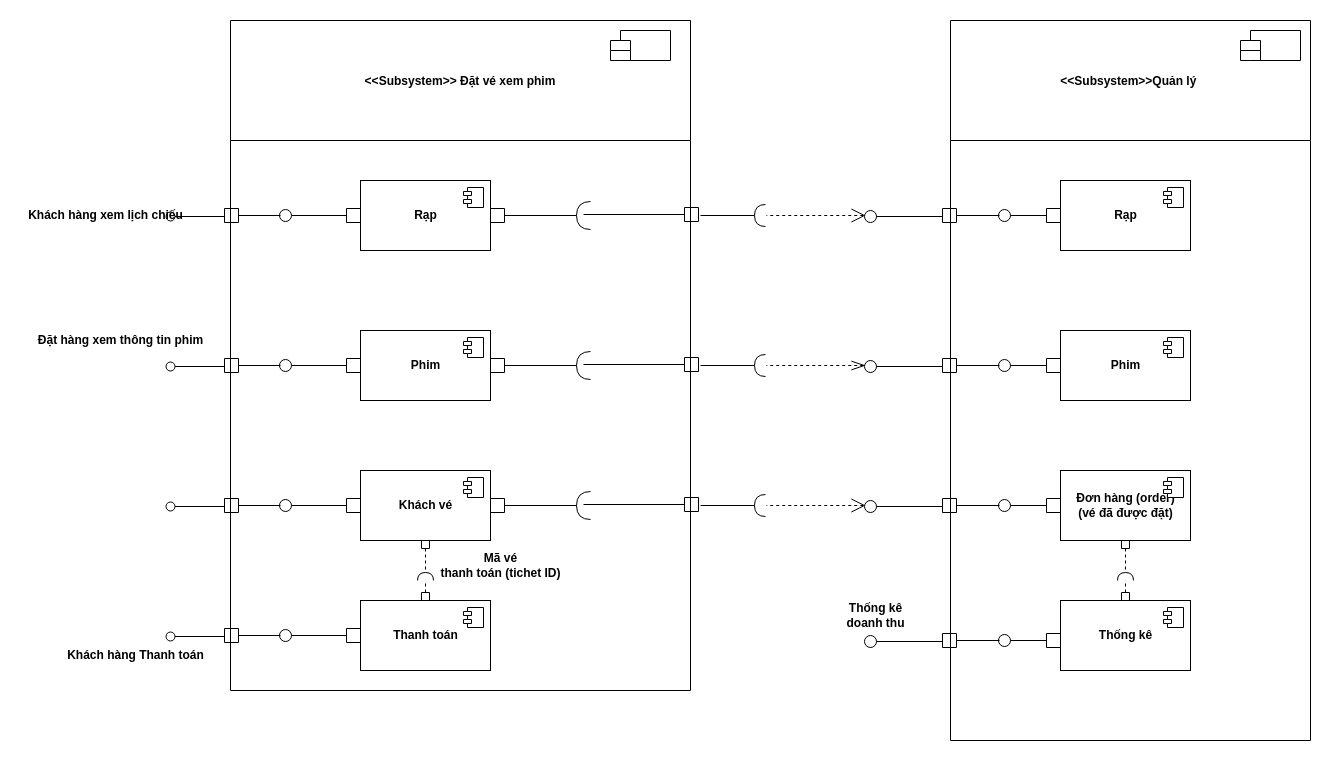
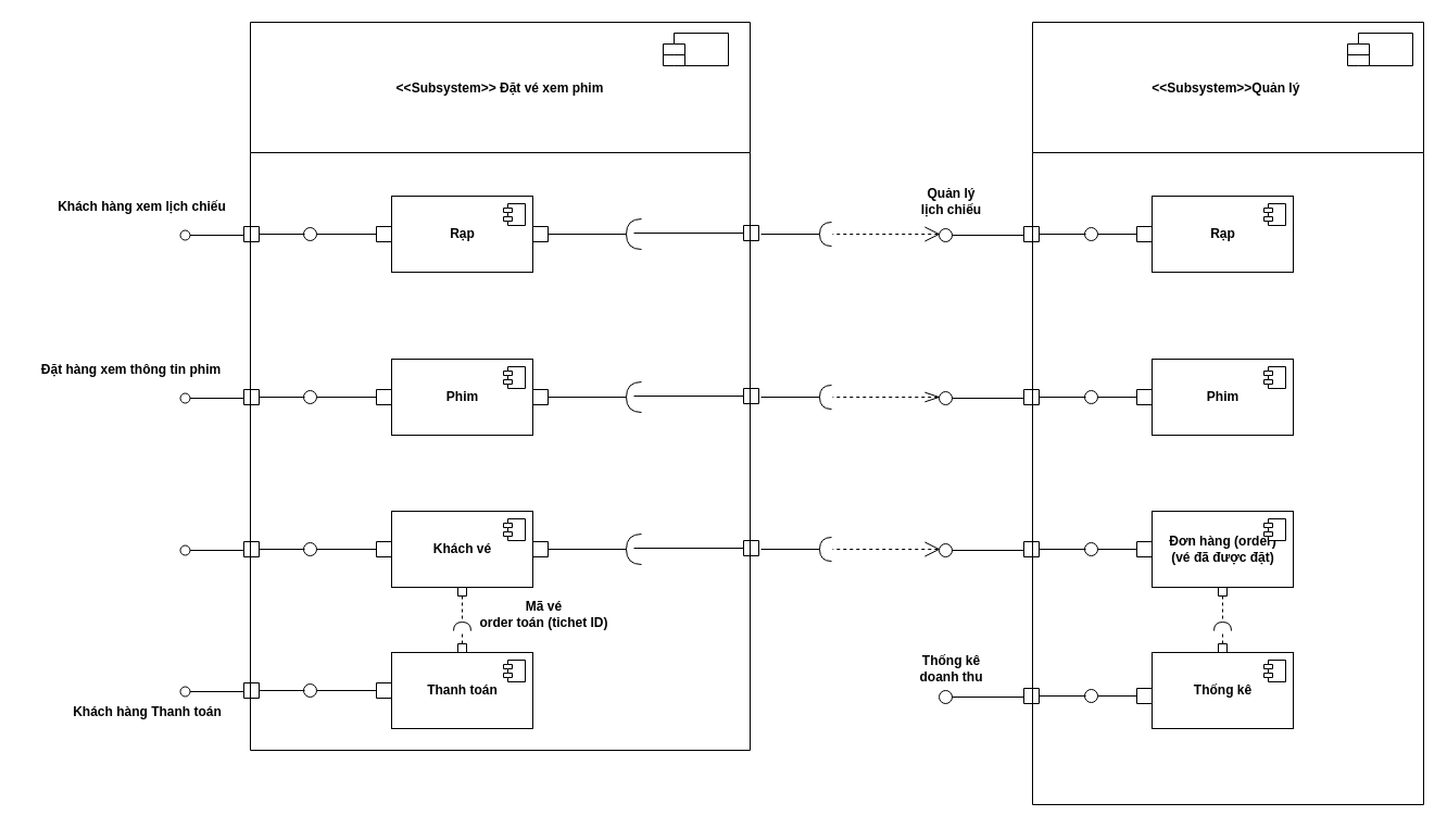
  <mxCell id="0" />
  <mxCell id="1" parent="0" />
  <mxCell id="2" value="&lt;&lt;Subsystem&gt;&gt; Đặt vé xem phim" style="swimlane;startSize=120;fillColor=none;" vertex="1" parent="1"><mxGeometry x="230" y="20" width="460" height="670" as="geometry" /></mxCell>
  <mxCell id="3" value="" style="endArrow=none;html=1;strokeWidth=1;orthogonalLoop=0;noJump=0;snapToPoint=1;endFill=0;startArrow=box;startFill=0;endSize=12;startSize=12;jumpSize=8;sketch=0;" edge="1" parent="2"><mxGeometry width="50" height="50" relative="1" as="geometry"><mxPoint x="-6" y="195" as="sourcePoint" /><mxPoint x="50" y="195" as="targetPoint" /></mxGeometry></mxCell>
  <mxCell id="4" value="" style="shape=module;align=left;spacingLeft=20;align=center;verticalAlign=top;" vertex="1" parent="2"><mxGeometry x="380" y="10" width="60" height="30" as="geometry" /></mxCell>
  <mxCell id="5" value="&lt;b&gt;Rạp&lt;/b&gt;" style="html=1;dropTarget=0;fillColor=none;" vertex="1" parent="2"><mxGeometry x="130" y="160" width="130" height="70" as="geometry" /></mxCell>
  <mxCell id="6" value="" style="shape=module;jettyWidth=8;jettyHeight=4;" vertex="1" parent="5"><mxGeometry x="1" width="20" height="20" relative="1" as="geometry"><mxPoint x="-27" y="7" as="offset" /></mxGeometry></mxCell>
  <mxCell id="7" value="" style="endArrow=oval;html=1;strokeWidth=1;orthogonalLoop=0;noJump=0;snapToPoint=1;endFill=0;startArrow=box;startFill=0;endSize=12;startSize=12;exitX=0;exitY=0.5;exitDx=0;exitDy=0;jumpSize=8;sketch=0;entryX=0;entryY=0.5;entryDx=0;entryDy=0;" edge="1" parent="2" source="5"><mxGeometry width="50" height="50" relative="1" as="geometry"><mxPoint x="90" y="230" as="sourcePoint" /><mxPoint x="55" y="195" as="targetPoint" /></mxGeometry></mxCell>
  <mxCell id="8" value="" style="endArrow=none;html=1;strokeWidth=1;orthogonalLoop=0;noJump=0;snapToPoint=1;endFill=0;startArrow=box;startFill=0;endSize=12;startSize=12;jumpSize=8;sketch=0;" edge="1" parent="2"><mxGeometry width="50" height="50" relative="1" as="geometry"><mxPoint x="468" y="194" as="sourcePoint" /><mxPoint x="353" y="194" as="targetPoint" /></mxGeometry></mxCell>
  <mxCell id="9" value="" style="endArrow=none;html=1;strokeWidth=1;orthogonalLoop=0;noJump=0;snapToPoint=1;endFill=0;startArrow=box;startFill=0;endSize=12;startSize=12;jumpSize=8;sketch=0;" edge="1" parent="2"><mxGeometry width="50" height="50" relative="1" as="geometry"><mxPoint x="-6" y="485" as="sourcePoint" /><mxPoint x="50" y="485" as="targetPoint" /></mxGeometry></mxCell>
  <mxCell id="10" value="&lt;b&gt;Khách vé&lt;/b&gt;" style="html=1;dropTarget=0;fillColor=none;" vertex="1" parent="2"><mxGeometry x="130" y="450" width="130" height="70" as="geometry" /></mxCell>
  <mxCell id="11" value="" style="shape=module;jettyWidth=8;jettyHeight=4;" vertex="1" parent="10"><mxGeometry x="1" width="20" height="20" relative="1" as="geometry"><mxPoint x="-27" y="7" as="offset" /></mxGeometry></mxCell>
  <mxCell id="12" value="" style="endArrow=oval;html=1;strokeWidth=1;orthogonalLoop=0;noJump=0;snapToPoint=1;endFill=0;startArrow=box;startFill=0;endSize=12;startSize=12;exitX=0;exitY=0.5;exitDx=0;exitDy=0;jumpSize=8;sketch=0;entryX=0;entryY=0.5;entryDx=0;entryDy=0;" edge="1" parent="2" source="10"><mxGeometry width="50" height="50" relative="1" as="geometry"><mxPoint x="-2530" y="-460" as="sourcePoint" /><mxPoint x="55" y="485" as="targetPoint" /></mxGeometry></mxCell>
  <mxCell id="13" value="" style="endArrow=none;html=1;strokeWidth=1;orthogonalLoop=0;noJump=0;snapToPoint=1;endFill=0;startArrow=box;startFill=0;endSize=12;startSize=12;jumpSize=8;sketch=0;" edge="1" parent="2"><mxGeometry width="50" height="50" relative="1" as="geometry"><mxPoint x="468" y="484" as="sourcePoint" /><mxPoint x="353" y="484" as="targetPoint" /></mxGeometry></mxCell>
  <mxCell id="14" value="" style="endArrow=none;html=1;strokeWidth=1;orthogonalLoop=0;noJump=0;snapToPoint=1;endFill=0;startArrow=oval;startFill=0;endSize=12;startSize=9;jumpSize=8;sketch=0;" edge="1" parent="2"><mxGeometry width="50" height="50" relative="1" as="geometry"><mxPoint x="-60" y="486" as="sourcePoint" /><mxPoint x="-6" y="486" as="targetPoint" /></mxGeometry></mxCell>
  <mxCell id="15" value="" style="endArrow=none;html=1;strokeWidth=1;orthogonalLoop=0;noJump=0;snapToPoint=1;endFill=0;startArrow=box;startFill=0;endSize=12;startSize=12;jumpSize=8;sketch=0;" edge="1" parent="2"><mxGeometry width="50" height="50" relative="1" as="geometry"><mxPoint x="712" y="485" as="sourcePoint" /><mxPoint x="769" y="485" as="targetPoint" /></mxGeometry></mxCell>
  <mxCell id="16" value="&lt;b&gt;Đơn hàng (order)&lt;br&gt;(vé đã được đặt)&lt;br&gt;&lt;/b&gt;" style="html=1;dropTarget=0;fillColor=none;" vertex="1" parent="2"><mxGeometry x="830" y="450" width="130" height="70" as="geometry" /></mxCell>
  <mxCell id="17" value="" style="shape=module;jettyWidth=8;jettyHeight=4;" vertex="1" parent="16"><mxGeometry x="1" width="20" height="20" relative="1" as="geometry"><mxPoint x="-27" y="7" as="offset" /></mxGeometry></mxCell>
  <mxCell id="18" value="" style="endArrow=oval;html=1;strokeWidth=1;orthogonalLoop=0;noJump=0;snapToPoint=1;endFill=0;startArrow=box;startFill=0;endSize=12;startSize=12;exitX=0;exitY=0.5;exitDx=0;exitDy=0;jumpSize=8;sketch=0;entryX=0;entryY=0.5;entryDx=0;entryDy=0;" edge="1" parent="2" source="16"><mxGeometry width="50" height="50" relative="1" as="geometry"><mxPoint x="-3500" y="-950" as="sourcePoint" /><mxPoint x="774" y="485" as="targetPoint" /></mxGeometry></mxCell>
  <mxCell id="19" value="" style="endArrow=none;html=1;strokeWidth=1;orthogonalLoop=0;noJump=0;snapToPoint=1;endFill=0;startArrow=oval;startFill=0;endSize=12;startSize=12;jumpSize=8;sketch=0;" edge="1" parent="2"><mxGeometry width="50" height="50" relative="1" as="geometry"><mxPoint x="640" y="486" as="sourcePoint" /><mxPoint x="712" y="486" as="targetPoint" /></mxGeometry></mxCell>
  <mxCell id="20" value="" style="endArrow=halfCircle;html=1;strokeWidth=1;orthogonalLoop=0;noJump=0;snapToPoint=1;endFill=0;startArrow=box;startFill=0;endSize=12;startSize=12;exitX=1;exitY=0.5;exitDx=0;exitDy=0;jumpSize=8;sketch=0;" edge="1" parent="2" source="10"><mxGeometry width="50" height="50" relative="1" as="geometry"><mxPoint x="-1530" y="5" as="sourcePoint" /><mxPoint x="360" y="485" as="targetPoint" /></mxGeometry></mxCell>
  <mxCell id="21" value="" style="endArrow=none;html=1;strokeWidth=1;orthogonalLoop=0;noJump=0;snapToPoint=1;endFill=0;startArrow=halfCircle;startFill=0;endSize=9;startSize=9;jumpSize=8;sketch=0;" edge="1" parent="2"><mxGeometry width="50" height="50" relative="1" as="geometry"><mxPoint x="535" y="485" as="sourcePoint" /><mxPoint x="470" y="485" as="targetPoint" /></mxGeometry></mxCell>
  <mxCell id="22" value="" style="endArrow=none;html=1;strokeWidth=1;orthogonalLoop=0;noJump=0;snapToPoint=1;endFill=0;startArrow=open;startFill=0;endSize=12;startSize=12;jumpSize=8;sketch=0;dashed=1;" edge="1" parent="2"><mxGeometry width="50" height="50" relative="1" as="geometry"><mxPoint x="635" y="485" as="sourcePoint" /><mxPoint x="536" y="485" as="targetPoint" /></mxGeometry></mxCell>
  <mxCell id="23" value="" style="endArrow=none;html=1;strokeWidth=1;orthogonalLoop=0;noJump=0;snapToPoint=1;endFill=0;startArrow=box;startFill=0;endSize=12;startSize=12;jumpSize=8;sketch=0;" edge="1" parent="2"><mxGeometry width="50" height="50" relative="1" as="geometry"><mxPoint x="-6" y="615" as="sourcePoint" /><mxPoint x="50" y="615" as="targetPoint" /></mxGeometry></mxCell>
  <mxCell id="24" value="&lt;b&gt;Thanh toán&lt;/b&gt;" style="html=1;dropTarget=0;fillColor=none;" vertex="1" parent="2"><mxGeometry x="130" y="580" width="130" height="70" as="geometry" /></mxCell>
  <mxCell id="25" value="" style="shape=module;jettyWidth=8;jettyHeight=4;" vertex="1" parent="24"><mxGeometry x="1" width="20" height="20" relative="1" as="geometry"><mxPoint x="-27" y="7" as="offset" /></mxGeometry></mxCell>
  <mxCell id="26" value="" style="endArrow=oval;html=1;strokeWidth=1;orthogonalLoop=0;noJump=0;snapToPoint=1;endFill=0;startArrow=box;startFill=0;endSize=12;startSize=12;exitX=0;exitY=0.5;exitDx=0;exitDy=0;jumpSize=8;sketch=0;entryX=0;entryY=0.5;entryDx=0;entryDy=0;" edge="1" parent="2" source="24"><mxGeometry width="50" height="50" relative="1" as="geometry"><mxPoint x="-3480" y="-820" as="sourcePoint" /><mxPoint x="55" y="615" as="targetPoint" /></mxGeometry></mxCell>
  <mxCell id="27" value="" style="endArrow=none;html=1;strokeWidth=1;orthogonalLoop=0;noJump=0;snapToPoint=1;endFill=0;startArrow=oval;startFill=0;endSize=12;startSize=9;jumpSize=8;sketch=0;" edge="1" parent="2"><mxGeometry width="50" height="50" relative="1" as="geometry"><mxPoint x="-60" y="616" as="sourcePoint" /><mxPoint x="-6" y="616" as="targetPoint" /></mxGeometry></mxCell>
- <mxCell id="28" value="&lt;b&gt;Mã vé &lt;br&gt;thanh toán (tichet ID)&lt;br&gt;&lt;/b&gt;" style="text;html=1;align=center;verticalAlign=middle;resizable=0;points=[];autosize=1;" vertex="1" parent="2"><mxGeometry x="200" y="530" width="140" height="30" as="geometry" /></mxCell>
+ <mxCell id="28" value="&lt;b&gt;Mã vé &lt;br&gt;order toán (tichet ID)&lt;br&gt;&lt;/b&gt;" style="text;html=1;align=center;verticalAlign=middle;resizable=0;points=[];autosize=1;" vertex="1" parent="2"><mxGeometry x="200" y="530" width="140" height="30" as="geometry" /></mxCell>
  <mxCell id="29" value="" style="endArrow=none;html=1;strokeWidth=1;orthogonalLoop=0;noJump=0;snapToPoint=1;endFill=0;startArrow=oval;startFill=0;endSize=12;startSize=9;jumpSize=8;sketch=0;" edge="1" parent="1"><mxGeometry width="50" height="50" relative="1" as="geometry"><mxPoint x="170" y="216" as="sourcePoint" /><mxPoint x="224" y="216" as="targetPoint" /></mxGeometry></mxCell>
  <mxCell id="30" value="&lt;&lt;Subsystem&gt;&gt;Quản lý " style="swimlane;startSize=120;fillColor=none;" vertex="1" parent="1"><mxGeometry x="950" y="20" width="360" height="720" as="geometry" /></mxCell>
  <mxCell id="31" value="" style="shape=module;align=left;spacingLeft=20;align=center;verticalAlign=top;" vertex="1" parent="30"><mxGeometry x="290" y="10" width="60" height="30" as="geometry" /></mxCell>
  <mxCell id="32" value="" style="endArrow=none;html=1;strokeWidth=1;orthogonalLoop=0;noJump=0;snapToPoint=1;endFill=0;startArrow=box;startFill=0;endSize=12;startSize=12;jumpSize=8;sketch=0;" edge="1" parent="30"><mxGeometry width="50" height="50" relative="1" as="geometry"><mxPoint x="-8" y="195" as="sourcePoint" /><mxPoint x="49" y="195" as="targetPoint" /></mxGeometry></mxCell>
  <mxCell id="33" value="&lt;b&gt;Rạp&lt;/b&gt;" style="html=1;dropTarget=0;fillColor=none;" vertex="1" parent="30"><mxGeometry x="110" y="160" width="130" height="70" as="geometry" /></mxCell>
  <mxCell id="34" value="" style="shape=module;jettyWidth=8;jettyHeight=4;" vertex="1" parent="33"><mxGeometry x="1" width="20" height="20" relative="1" as="geometry"><mxPoint x="-27" y="7" as="offset" /></mxGeometry></mxCell>
  <mxCell id="35" value="" style="endArrow=oval;html=1;strokeWidth=1;orthogonalLoop=0;noJump=0;snapToPoint=1;endFill=0;startArrow=box;startFill=0;endSize=12;startSize=12;exitX=0;exitY=0.5;exitDx=0;exitDy=0;jumpSize=8;sketch=0;entryX=0;entryY=0.5;entryDx=0;entryDy=0;" edge="1" parent="30" source="33"><mxGeometry width="50" height="50" relative="1" as="geometry"><mxPoint x="-880" y="-260" as="sourcePoint" /><mxPoint x="54" y="195" as="targetPoint" /></mxGeometry></mxCell>
  <mxCell id="36" value="" style="endArrow=none;html=1;strokeWidth=1;orthogonalLoop=0;noJump=0;snapToPoint=1;endFill=0;startArrow=oval;startFill=0;endSize=12;startSize=12;jumpSize=8;sketch=0;" edge="1" parent="30"><mxGeometry width="50" height="50" relative="1" as="geometry"><mxPoint x="-80" y="196" as="sourcePoint" /><mxPoint x="-8" y="196" as="targetPoint" /></mxGeometry></mxCell>
  <mxCell id="37" value="" style="endArrow=none;html=1;strokeWidth=1;orthogonalLoop=0;noJump=0;snapToPoint=1;endFill=0;startArrow=box;startFill=0;endSize=12;startSize=12;jumpSize=8;sketch=0;" edge="1" parent="30"><mxGeometry width="50" height="50" relative="1" as="geometry"><mxPoint x="-726" y="345" as="sourcePoint" /><mxPoint x="-670" y="345" as="targetPoint" /></mxGeometry></mxCell>
  <mxCell id="38" value="&lt;b&gt;Phim&lt;/b&gt;" style="html=1;dropTarget=0;fillColor=none;" vertex="1" parent="30"><mxGeometry x="-590" y="310" width="130" height="70" as="geometry" /></mxCell>
  <mxCell id="39" value="" style="shape=module;jettyWidth=8;jettyHeight=4;" vertex="1" parent="38"><mxGeometry x="1" width="20" height="20" relative="1" as="geometry"><mxPoint x="-27" y="7" as="offset" /></mxGeometry></mxCell>
  <mxCell id="40" value="" style="endArrow=oval;html=1;strokeWidth=1;orthogonalLoop=0;noJump=0;snapToPoint=1;endFill=0;startArrow=box;startFill=0;endSize=12;startSize=12;exitX=0;exitY=0.5;exitDx=0;exitDy=0;jumpSize=8;sketch=0;entryX=0;entryY=0.5;entryDx=0;entryDy=0;" edge="1" parent="30" source="38"><mxGeometry width="50" height="50" relative="1" as="geometry"><mxPoint x="-1580" y="-110" as="sourcePoint" /><mxPoint x="-665" y="345" as="targetPoint" /></mxGeometry></mxCell>
  <mxCell id="41" value="" style="endArrow=none;html=1;strokeWidth=1;orthogonalLoop=0;noJump=0;snapToPoint=1;endFill=0;startArrow=box;startFill=0;endSize=12;startSize=12;jumpSize=8;sketch=0;" edge="1" parent="30"><mxGeometry width="50" height="50" relative="1" as="geometry"><mxPoint x="-252" y="344" as="sourcePoint" /><mxPoint x="-367" y="344" as="targetPoint" /></mxGeometry></mxCell>
  <mxCell id="42" value="" style="endArrow=none;html=1;strokeWidth=1;orthogonalLoop=0;noJump=0;snapToPoint=1;endFill=0;startArrow=oval;startFill=0;endSize=12;startSize=9;jumpSize=8;sketch=0;" edge="1" parent="30"><mxGeometry width="50" height="50" relative="1" as="geometry"><mxPoint x="-780" y="346" as="sourcePoint" /><mxPoint x="-726" y="346" as="targetPoint" /></mxGeometry></mxCell>
  <mxCell id="43" value="" style="endArrow=none;html=1;strokeWidth=1;orthogonalLoop=0;noJump=0;snapToPoint=1;endFill=0;startArrow=box;startFill=0;endSize=12;startSize=12;jumpSize=8;sketch=0;" edge="1" parent="30"><mxGeometry width="50" height="50" relative="1" as="geometry"><mxPoint x="-8" y="345" as="sourcePoint" /><mxPoint x="49" y="345" as="targetPoint" /></mxGeometry></mxCell>
  <mxCell id="44" value="&lt;b&gt;Phim&lt;/b&gt;" style="html=1;dropTarget=0;fillColor=none;" vertex="1" parent="30"><mxGeometry x="110" y="310" width="130" height="70" as="geometry" /></mxCell>
  <mxCell id="45" value="" style="shape=module;jettyWidth=8;jettyHeight=4;" vertex="1" parent="44"><mxGeometry x="1" width="20" height="20" relative="1" as="geometry"><mxPoint x="-27" y="7" as="offset" /></mxGeometry></mxCell>
  <mxCell id="46" value="" style="endArrow=oval;html=1;strokeWidth=1;orthogonalLoop=0;noJump=0;snapToPoint=1;endFill=0;startArrow=box;startFill=0;endSize=12;startSize=12;exitX=0;exitY=0.5;exitDx=0;exitDy=0;jumpSize=8;sketch=0;entryX=0;entryY=0.5;entryDx=0;entryDy=0;" edge="1" parent="30" source="44"><mxGeometry width="50" height="50" relative="1" as="geometry"><mxPoint x="-2550" y="-600" as="sourcePoint" /><mxPoint x="54" y="345" as="targetPoint" /></mxGeometry></mxCell>
  <mxCell id="47" value="" style="endArrow=none;html=1;strokeWidth=1;orthogonalLoop=0;noJump=0;snapToPoint=1;endFill=0;startArrow=oval;startFill=0;endSize=12;startSize=12;jumpSize=8;sketch=0;" edge="1" parent="30"><mxGeometry width="50" height="50" relative="1" as="geometry"><mxPoint x="-80" y="346" as="sourcePoint" /><mxPoint x="-8" y="346" as="targetPoint" /></mxGeometry></mxCell>
  <mxCell id="48" value="" style="endArrow=halfCircle;html=1;strokeWidth=1;orthogonalLoop=0;noJump=0;snapToPoint=1;endFill=0;startArrow=box;startFill=0;endSize=12;startSize=12;exitX=1;exitY=0.5;exitDx=0;exitDy=0;jumpSize=8;sketch=0;" edge="1" parent="30" source="38"><mxGeometry width="50" height="50" relative="1" as="geometry"><mxPoint x="-580" y="355" as="sourcePoint" /><mxPoint x="-360" y="345" as="targetPoint" /></mxGeometry></mxCell>
  <mxCell id="49" value="" style="endArrow=none;html=1;strokeWidth=1;orthogonalLoop=0;noJump=0;snapToPoint=1;endFill=0;startArrow=halfCircle;startFill=0;endSize=9;startSize=9;jumpSize=8;sketch=0;" edge="1" parent="30"><mxGeometry width="50" height="50" relative="1" as="geometry"><mxPoint x="-185" y="345" as="sourcePoint" /><mxPoint x="-250" y="345" as="targetPoint" /></mxGeometry></mxCell>
  <mxCell id="50" value="" style="endArrow=none;html=1;strokeWidth=1;orthogonalLoop=0;noJump=0;snapToPoint=1;endFill=0;startArrow=openThin;startFill=0;endSize=12;startSize=12;jumpSize=8;sketch=0;dashed=1;" edge="1" parent="30"><mxGeometry width="50" height="50" relative="1" as="geometry"><mxPoint x="-85" y="345" as="sourcePoint" /><mxPoint x="-184" y="345" as="targetPoint" /></mxGeometry></mxCell>
  <mxCell id="51" value="&lt;b&gt;Thống kê&lt;/b&gt;" style="html=1;dropTarget=0;fillColor=none;" vertex="1" parent="30"><mxGeometry x="110" y="580" width="130" height="70" as="geometry" /></mxCell>
  <mxCell id="52" value="" style="shape=module;jettyWidth=8;jettyHeight=4;" vertex="1" parent="51"><mxGeometry x="1" width="20" height="20" relative="1" as="geometry"><mxPoint x="-27" y="7" as="offset" /></mxGeometry></mxCell>
  <mxCell id="53" value="" style="rounded=0;orthogonalLoop=1;jettySize=auto;html=1;endArrow=none;endFill=0;dashed=1;strokeColor=#000000;strokeWidth=1;exitX=0.5;exitY=0;exitDx=0;exitDy=0;startArrow=box;startFill=0;" edge="1" parent="30" source="51"><mxGeometry relative="1" as="geometry"><mxPoint x="510" y="385" as="sourcePoint" /><mxPoint x="175" y="560.0" as="targetPoint" /></mxGeometry></mxCell>
  <mxCell id="54" value="" style="rounded=0;orthogonalLoop=1;jettySize=auto;html=1;endArrow=halfCircle;endFill=0;endSize=6;strokeWidth=1;dashed=1;exitX=0.5;exitY=1;exitDx=0;exitDy=0;startArrow=box;startFill=0;" edge="1" parent="30"><mxGeometry relative="1" as="geometry"><mxPoint x="175" y="520.0" as="sourcePoint" /><mxPoint x="175" y="560.0" as="targetPoint" /></mxGeometry></mxCell>
  <mxCell id="55" value="" style="endArrow=halfCircle;html=1;strokeWidth=1;orthogonalLoop=0;noJump=0;snapToPoint=1;endFill=0;startArrow=box;startFill=0;endSize=12;startSize=12;exitX=1;exitY=0.5;exitDx=0;exitDy=0;jumpSize=8;sketch=0;" edge="1" parent="1" source="5"><mxGeometry width="50" height="50" relative="1" as="geometry"><mxPoint x="370" y="225" as="sourcePoint" /><mxPoint x="590" y="215" as="targetPoint" /></mxGeometry></mxCell>
  <mxCell id="56" value="" style="endArrow=none;html=1;strokeWidth=1;orthogonalLoop=0;noJump=0;snapToPoint=1;endFill=0;startArrow=halfCircle;startFill=0;endSize=9;startSize=9;jumpSize=8;sketch=0;" edge="1" parent="1"><mxGeometry width="50" height="50" relative="1" as="geometry"><mxPoint x="765" y="215" as="sourcePoint" /><mxPoint x="700" y="215" as="targetPoint" /></mxGeometry></mxCell>
  <mxCell id="57" value="" style="endArrow=none;html=1;strokeWidth=1;orthogonalLoop=0;noJump=0;snapToPoint=1;endFill=0;startArrow=open;startFill=0;endSize=12;startSize=12;jumpSize=8;sketch=0;dashed=1;" edge="1" parent="1"><mxGeometry width="50" height="50" relative="1" as="geometry"><mxPoint x="865" y="215" as="sourcePoint" /><mxPoint x="766" y="215" as="targetPoint" /></mxGeometry></mxCell>
  <mxCell id="58" value="" style="rounded=0;orthogonalLoop=1;jettySize=auto;html=1;endArrow=none;endFill=0;dashed=1;strokeColor=#000000;strokeWidth=1;exitX=0.5;exitY=0;exitDx=0;exitDy=0;startArrow=box;startFill=0;" edge="1" parent="1" source="24"><mxGeometry relative="1" as="geometry"><mxPoint x="760" y="405" as="sourcePoint" /><mxPoint x="425" y="580" as="targetPoint" /></mxGeometry></mxCell>
  <mxCell id="59" value="" style="rounded=0;orthogonalLoop=1;jettySize=auto;html=1;endArrow=halfCircle;endFill=0;endSize=6;strokeWidth=1;dashed=1;exitX=0.5;exitY=1;exitDx=0;exitDy=0;startArrow=box;startFill=0;" edge="1" parent="1" source="10"><mxGeometry relative="1" as="geometry"><mxPoint x="800" y="405" as="sourcePoint" /><mxPoint x="425" y="580" as="targetPoint" /></mxGeometry></mxCell>
  <mxCell id="60" value="&lt;b&gt;Khách hàng Thanh toán&lt;/b&gt;" style="text;html=1;align=center;verticalAlign=middle;resizable=0;points=[];autosize=1;" vertex="1" parent="1"><mxGeometry x="60" y="645" width="150" height="20" as="geometry" /></mxCell>
- <mxCell id="61" value="&lt;b&gt;Khách hàng xem lịch chiếu&lt;/b&gt;" style="text;html=1;align=center;verticalAlign=middle;resizable=0;points=[];autosize=1;" vertex="1" parent="1"><mxGeometry x="20" y="205" width="170" height="20" as="geometry" /></mxCell>
+ <mxCell id="61" value="&lt;b&gt;Khách hàng xem lịch chiếu&lt;/b&gt;" style="text;html=1;align=center;verticalAlign=middle;resizable=0;points=[];autosize=1;" vertex="1" parent="1"><mxGeometry x="45" y="180" width="170" height="20" as="geometry" /></mxCell>
  <mxCell id="62" value="&lt;b&gt;Đặt hàng xem thông tin phim&lt;/b&gt;" style="text;html=1;align=center;verticalAlign=middle;resizable=0;points=[];autosize=1;" vertex="1" parent="1"><mxGeometry x="20" y="330" width="200" height="20" as="geometry" /></mxCell>
+ <mxCell id="63" value="&lt;b&gt;Quản lý &lt;br&gt;lịch chiếu&lt;/b&gt;" style="text;html=1;align=center;verticalAlign=middle;resizable=0;points=[];autosize=1;" vertex="1" parent="1"><mxGeometry x="840" y="170" width="70" height="30" as="geometry" /></mxCell>
  <mxCell id="64" value="" style="endArrow=none;html=1;strokeWidth=1;orthogonalLoop=0;noJump=0;snapToPoint=1;endFill=0;startArrow=box;startFill=0;endSize=12;startSize=12;jumpSize=8;sketch=0;" edge="1" parent="1"><mxGeometry width="50" height="50" relative="1" as="geometry"><mxPoint x="942" y="640" as="sourcePoint" /><mxPoint x="999" y="640" as="targetPoint" /></mxGeometry></mxCell>
  <mxCell id="65" value="" style="endArrow=oval;html=1;strokeWidth=1;orthogonalLoop=0;noJump=0;snapToPoint=1;endFill=0;startArrow=box;startFill=0;endSize=12;startSize=12;exitX=0;exitY=0.5;exitDx=0;exitDy=0;jumpSize=8;sketch=0;entryX=0;entryY=0.5;entryDx=0;entryDy=0;" edge="1" parent="1"><mxGeometry width="50" height="50" relative="1" as="geometry"><mxPoint x="1060" y="640" as="sourcePoint" /><mxPoint x="1004" y="640" as="targetPoint" /></mxGeometry></mxCell>
  <mxCell id="66" value="" style="endArrow=none;html=1;strokeWidth=1;orthogonalLoop=0;noJump=0;snapToPoint=1;endFill=0;startArrow=oval;startFill=0;endSize=12;startSize=12;jumpSize=8;sketch=0;" edge="1" parent="1"><mxGeometry width="50" height="50" relative="1" as="geometry"><mxPoint x="870" y="641" as="sourcePoint" /><mxPoint x="942" y="641" as="targetPoint" /></mxGeometry></mxCell>
  <mxCell id="67" value="&lt;b&gt;Thống kê&lt;br&gt;doanh thu&lt;br&gt;&lt;/b&gt;" style="text;html=1;align=center;verticalAlign=middle;resizable=0;points=[];autosize=1;" vertex="1" parent="1"><mxGeometry x="840" y="600" width="70" height="30" as="geometry" /></mxCell>
